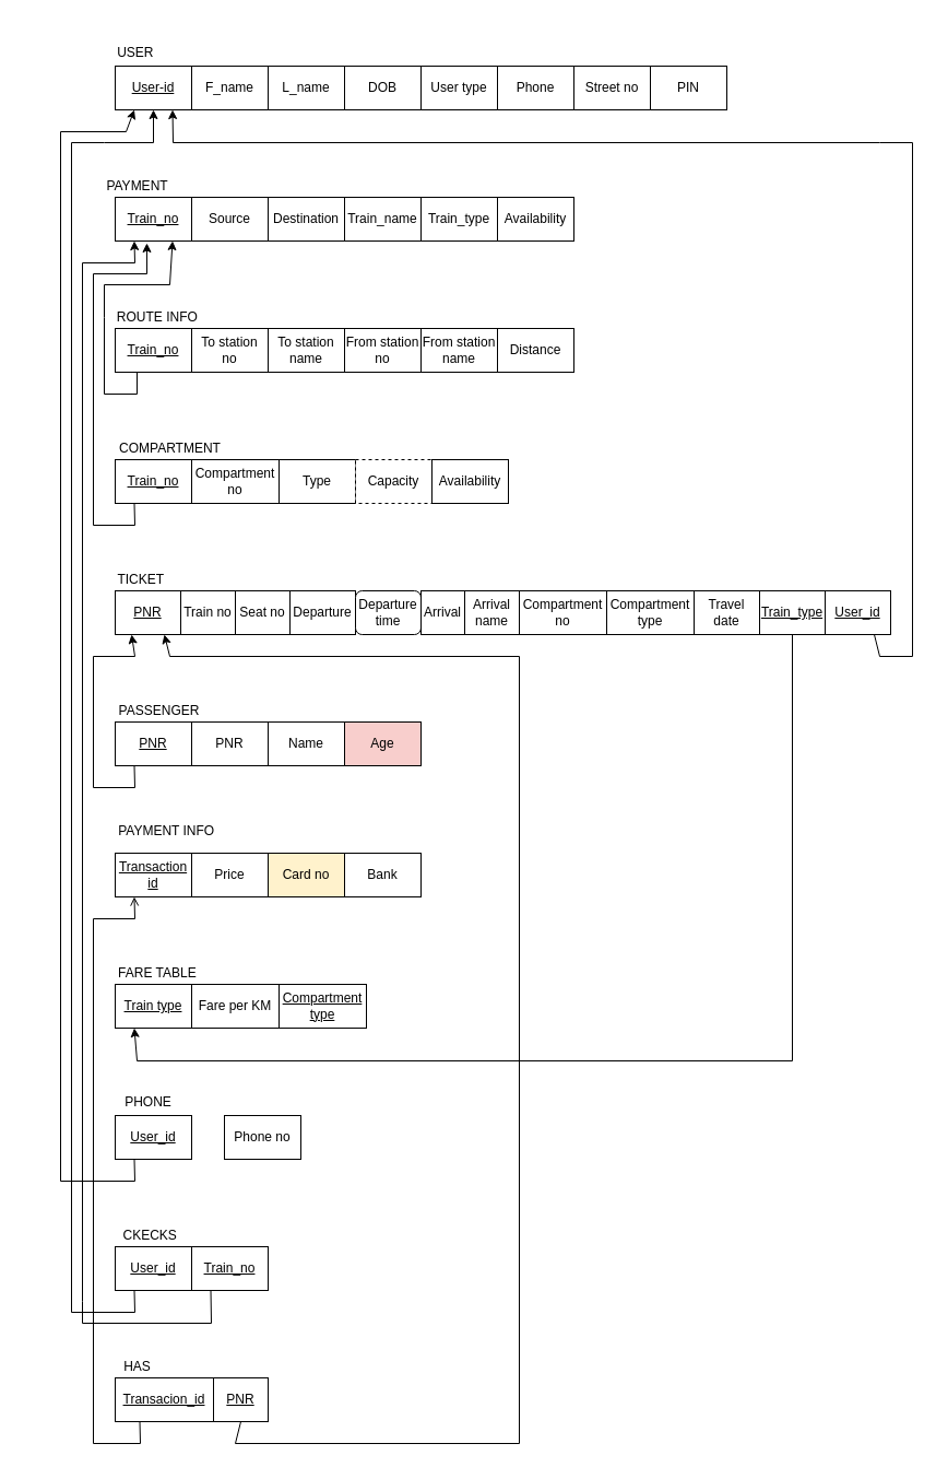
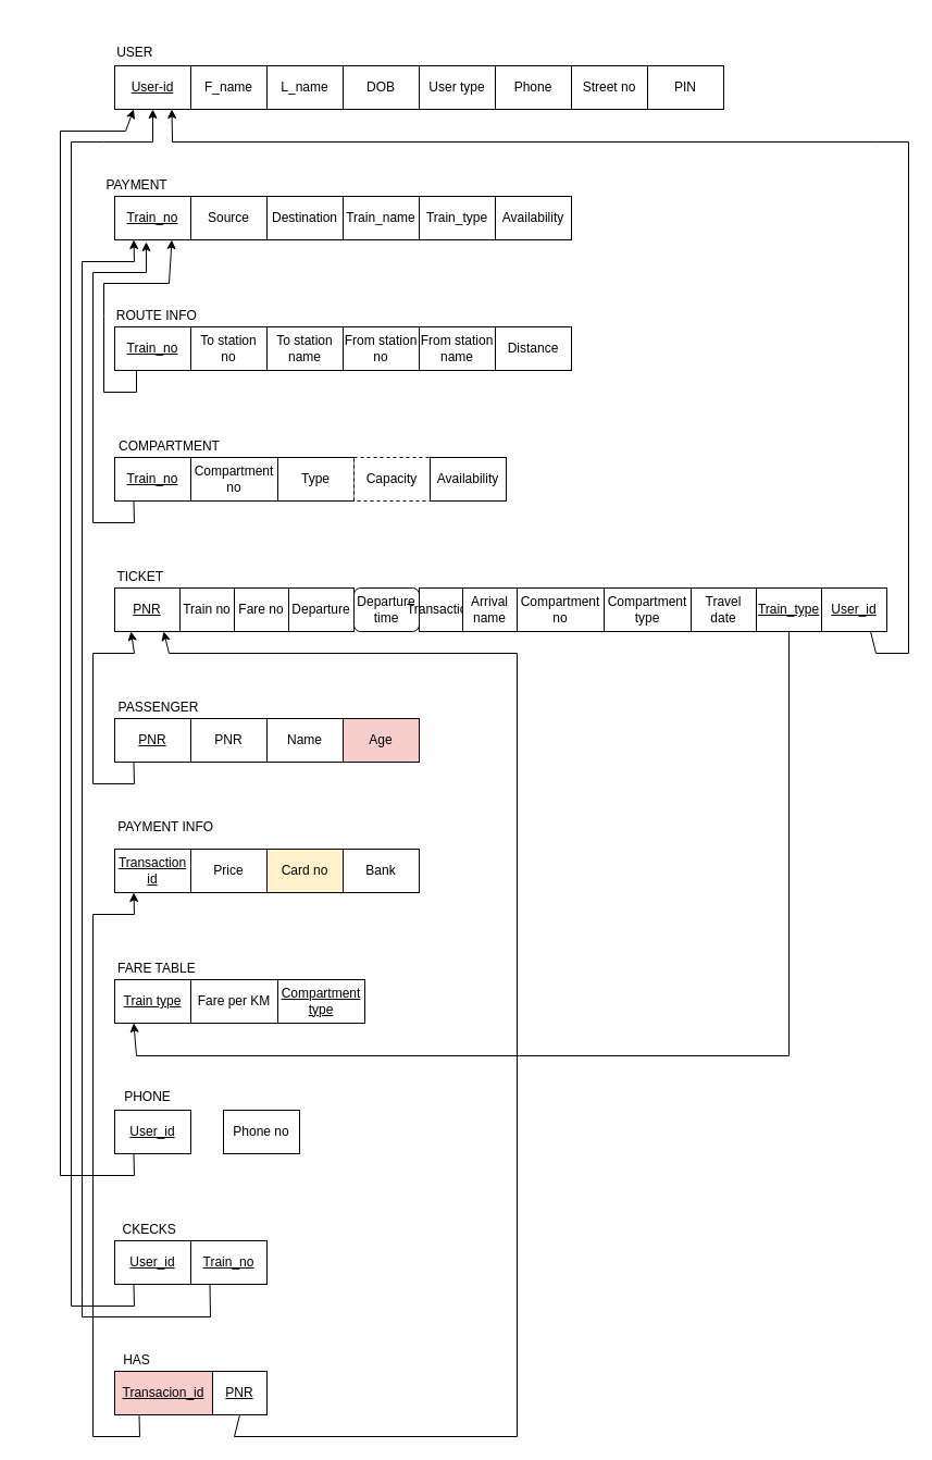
  <mxCell id="0" />
  <mxCell id="1" parent="0" />
  <mxCell id="2" value="&lt;u&gt;User-id&lt;/u&gt;" style="rounded=0;whiteSpace=wrap;html=1;" vertex="1" parent="1"><mxGeometry x="105" y="60" width="70" height="40" as="geometry" /></mxCell>
  <mxCell id="3" value="F_name" style="rounded=0;whiteSpace=wrap;html=1;" vertex="1" parent="1"><mxGeometry x="175" y="60" width="70" height="40" as="geometry" /></mxCell>
  <mxCell id="4" value="L_name" style="rounded=0;whiteSpace=wrap;html=1;" vertex="1" parent="1"><mxGeometry x="245" y="60" width="70" height="40" as="geometry" /></mxCell>
  <mxCell id="5" value="DOB" style="rounded=0;whiteSpace=wrap;html=1;" vertex="1" parent="1"><mxGeometry x="315" y="60" width="70" height="40" as="geometry" /></mxCell>
  <mxCell id="6" value="User type" style="rounded=0;whiteSpace=wrap;html=1;" vertex="1" parent="1"><mxGeometry x="385" y="60" width="70" height="40" as="geometry" /></mxCell>
  <mxCell id="7" value="Phone" style="rounded=0;whiteSpace=wrap;html=1;" vertex="1" parent="1"><mxGeometry x="455" y="60" width="70" height="40" as="geometry" /></mxCell>
  <mxCell id="8" value="Street no" style="rounded=0;whiteSpace=wrap;html=1;" vertex="1" parent="1"><mxGeometry x="525" y="60" width="70" height="40" as="geometry" /></mxCell>
  <mxCell id="9" value="PIN" style="rounded=0;whiteSpace=wrap;html=1;" vertex="1" parent="1"><mxGeometry x="595" y="60" width="70" height="40" as="geometry" /></mxCell>
  <mxCell id="10" value="&lt;div&gt;&amp;nbsp;&amp;nbsp;&amp;nbsp;&amp;nbsp; &lt;br&gt;&lt;/div&gt;&lt;div&gt;&amp;nbsp;&amp;nbsp;&amp;nbsp;&amp;nbsp; USER&lt;/div&gt;" style="text;html=1;align=center;verticalAlign=middle;resizable=0;points=[];autosize=1;strokeColor=none;fillColor=none;" vertex="1" parent="1"><mxGeometry x="80" y="20" width="70" height="40" as="geometry" /></mxCell>
  <mxCell id="11" value="&amp;nbsp;&amp;nbsp;&amp;nbsp;&amp;nbsp;&amp;nbsp; PAYMENT" style="text;html=1;align=center;verticalAlign=middle;resizable=0;points=[];autosize=1;strokeColor=none;fillColor=none;" vertex="1" parent="1"><mxGeometry x="75" y="155" width="80" height="30" as="geometry" /></mxCell>
  <mxCell id="12" value="&lt;u&gt;Train_no&lt;/u&gt;" style="rounded=0;whiteSpace=wrap;html=1;" vertex="1" parent="1"><mxGeometry x="105" y="180" width="70" height="40" as="geometry" /></mxCell>
  <mxCell id="13" value="Source" style="rounded=0;whiteSpace=wrap;html=1;" vertex="1" parent="1"><mxGeometry x="175" y="180" width="70" height="40" as="geometry" /></mxCell>
  <mxCell id="14" value="Destination" style="rounded=0;whiteSpace=wrap;html=1;" vertex="1" parent="1"><mxGeometry x="245" y="180" width="70" height="40" as="geometry" /></mxCell>
  <mxCell id="15" value="Train_name" style="rounded=0;whiteSpace=wrap;html=1;" vertex="1" parent="1"><mxGeometry x="315" y="180" width="70" height="40" as="geometry" /></mxCell>
  <mxCell id="16" value="Train_type" style="rounded=0;whiteSpace=wrap;html=1;" vertex="1" parent="1"><mxGeometry x="385" y="180" width="70" height="40" as="geometry" /></mxCell>
  <mxCell id="17" value="Availability" style="rounded=0;whiteSpace=wrap;html=1;" vertex="1" parent="1"><mxGeometry x="455" y="180" width="70" height="40" as="geometry" /></mxCell>
  <mxCell id="18" value="&amp;nbsp;&amp;nbsp;&amp;nbsp;&amp;nbsp;&amp;nbsp;&amp;nbsp;&amp;nbsp;&amp;nbsp;&amp;nbsp;&amp;nbsp; ROUTE INFO" style="text;html=1;align=center;verticalAlign=middle;resizable=0;points=[];autosize=1;strokeColor=none;fillColor=none;" vertex="1" parent="1"><mxGeometry x="60" y="275" width="130" height="30" as="geometry" /></mxCell>
  <mxCell id="19" value="To station no" style="rounded=0;whiteSpace=wrap;html=1;" vertex="1" parent="1"><mxGeometry x="175" y="300" width="70" height="40" as="geometry" /></mxCell>
  <mxCell id="20" value="To station name" style="rounded=0;whiteSpace=wrap;html=1;" vertex="1" parent="1"><mxGeometry x="245" y="300" width="70" height="40" as="geometry" /></mxCell>
  <mxCell id="21" value="From station no" style="rounded=0;whiteSpace=wrap;html=1;" vertex="1" parent="1"><mxGeometry x="315" y="300" width="70" height="40" as="geometry" /></mxCell>
  <mxCell id="22" value="From station name" style="rounded=0;whiteSpace=wrap;html=1;" vertex="1" parent="1"><mxGeometry x="385" y="300" width="70" height="40" as="geometry" /></mxCell>
  <mxCell id="23" value="Distance" style="rounded=0;whiteSpace=wrap;html=1;" vertex="1" parent="1"><mxGeometry x="455" y="300" width="70" height="40" as="geometry" /></mxCell>
  <mxCell id="24" value="&amp;nbsp;&amp;nbsp;&amp;nbsp;&amp;nbsp;&amp;nbsp;&amp;nbsp;&amp;nbsp;&amp;nbsp;&amp;nbsp;&amp;nbsp;&amp;nbsp;&amp;nbsp;&amp;nbsp;&amp;nbsp;&amp;nbsp;&amp;nbsp;&amp;nbsp; COMPARTMENT" style="text;html=1;align=center;verticalAlign=middle;resizable=0;points=[];autosize=1;strokeColor=none;fillColor=none;" vertex="1" parent="1"><mxGeometry x="40" y="395" width="170" height="30" as="geometry" /></mxCell>
  <mxCell id="25" value="Compartment no" style="rounded=0;whiteSpace=wrap;html=1;" vertex="1" parent="1"><mxGeometry x="175" y="420" width="80" height="40" as="geometry" /></mxCell>
  <mxCell id="26" value="Type" style="rounded=0;whiteSpace=wrap;html=1;" vertex="1" parent="1"><mxGeometry x="255" y="420" width="70" height="40" as="geometry" /></mxCell>
  <mxCell id="27" value="Capacity" style="rounded=0;whiteSpace=wrap;html=1;dashed=1;" vertex="1" parent="1"><mxGeometry x="325" y="420" width="70" height="40" as="geometry" /></mxCell>
  <mxCell id="28" value="Availability" style="rounded=0;whiteSpace=wrap;html=1;" vertex="1" parent="1"><mxGeometry x="395" y="420" width="70" height="40" as="geometry" /></mxCell>
  <mxCell id="29" value="&amp;nbsp; TICKET" style="text;html=1;align=center;verticalAlign=middle;resizable=0;points=[];autosize=1;strokeColor=none;fillColor=none;" vertex="1" parent="1"><mxGeometry x="90" y="515" width="70" height="30" as="geometry" /></mxCell>
  <mxCell id="30" value="Train no" style="rounded=0;whiteSpace=wrap;html=1;" vertex="1" parent="1"><mxGeometry x="165" y="540" width="50" height="40" as="geometry" /></mxCell>
- <mxCell id="31" value="Seat no" style="rounded=0;whiteSpace=wrap;html=1;" vertex="1" parent="1"><mxGeometry x="215" y="540" width="50" height="40" as="geometry" /></mxCell>
+ <mxCell id="31" value="Fare no" style="rounded=0;whiteSpace=wrap;html=1;" vertex="1" parent="1"><mxGeometry x="215" y="540" width="50" height="40" as="geometry" /></mxCell>
  <mxCell id="32" value="Departure" style="rounded=0;whiteSpace=wrap;html=1;" vertex="1" parent="1"><mxGeometry x="265" y="540" width="60" height="40" as="geometry" /></mxCell>
  <mxCell id="33" value="Departure time" style="whiteSpace=wrap;html=1;rounded=1;" vertex="1" parent="1"><mxGeometry x="325" y="540" width="60" height="40" as="geometry" /></mxCell>
- <mxCell id="34" value="Arrival" style="rounded=0;whiteSpace=wrap;html=1;" vertex="1" parent="1"><mxGeometry x="385" y="540" width="40" height="40" as="geometry" /></mxCell>
+ <mxCell id="34" value="Transaction" style="rounded=0;whiteSpace=wrap;html=1;" vertex="1" parent="1"><mxGeometry x="385" y="540" width="40" height="40" as="geometry" /></mxCell>
  <mxCell id="35" value="Arrival name" style="rounded=0;whiteSpace=wrap;html=1;" vertex="1" parent="1"><mxGeometry x="425" y="540" width="50" height="40" as="geometry" /></mxCell>
  <mxCell id="36" value="Compartment no" style="rounded=0;whiteSpace=wrap;html=1;" vertex="1" parent="1"><mxGeometry x="475" y="540" width="80" height="40" as="geometry" /></mxCell>
  <mxCell id="37" value="Compartment type" style="rounded=0;whiteSpace=wrap;html=1;" vertex="1" parent="1"><mxGeometry x="555" y="540" width="80" height="40" as="geometry" /></mxCell>
  <mxCell id="38" value="&amp;nbsp;&amp;nbsp;&amp;nbsp;&amp;nbsp;&amp;nbsp;&amp;nbsp;&amp;nbsp;&amp;nbsp;&amp;nbsp;&amp;nbsp;&amp;nbsp; PASSENGER " style="text;html=1;align=center;verticalAlign=middle;resizable=0;points=[];autosize=1;strokeColor=none;fillColor=none;" vertex="1" parent="1"><mxGeometry x="60" y="635" width="130" height="30" as="geometry" /></mxCell>
  <mxCell id="39" value="&lt;u&gt;PNR&lt;/u&gt;" style="rounded=0;whiteSpace=wrap;html=1;" vertex="1" parent="1"><mxGeometry x="105" y="660" width="70" height="40" as="geometry" /></mxCell>
  <mxCell id="40" value="PNR" style="rounded=0;whiteSpace=wrap;html=1;" vertex="1" parent="1"><mxGeometry x="175" y="660" width="70" height="40" as="geometry" /></mxCell>
  <mxCell id="41" value="Name" style="rounded=0;whiteSpace=wrap;html=1;" vertex="1" parent="1"><mxGeometry x="245" y="660" width="70" height="40" as="geometry" /></mxCell>
  <mxCell id="42" value="Age" style="rounded=0;whiteSpace=wrap;html=1;fillColor=#f8cecc;" vertex="1" parent="1"><mxGeometry x="315" y="660" width="70" height="40" as="geometry" /></mxCell>
  <mxCell id="43" value="Travel date" style="rounded=0;whiteSpace=wrap;html=1;" vertex="1" parent="1"><mxGeometry x="635" y="540" width="60" height="40" as="geometry" /></mxCell>
  <mxCell id="44" value="&lt;u&gt;PNR&lt;/u&gt;" style="rounded=0;whiteSpace=wrap;html=1;" vertex="1" parent="1"><mxGeometry x="105" y="540" width="60" height="40" as="geometry" /></mxCell>
  <mxCell id="45" value="&amp;nbsp;&amp;nbsp;&amp;nbsp;&amp;nbsp;&amp;nbsp;&amp;nbsp;&amp;nbsp;&amp;nbsp;&amp;nbsp;&amp;nbsp;&amp;nbsp;&amp;nbsp;&amp;nbsp;&amp;nbsp;&amp;nbsp; PAYMENT INFO" style="text;html=1;align=center;verticalAlign=middle;resizable=0;points=[];autosize=1;strokeColor=none;fillColor=none;" vertex="1" parent="1"><mxGeometry x="45" y="745" width="160" height="30" as="geometry" /></mxCell>
  <mxCell id="46" value="&lt;u&gt;Transaction id&lt;/u&gt;" style="rounded=0;whiteSpace=wrap;html=1;" vertex="1" parent="1"><mxGeometry x="105" y="780" width="70" height="40" as="geometry" /></mxCell>
  <mxCell id="47" value="Price" style="rounded=0;whiteSpace=wrap;html=1;" vertex="1" parent="1"><mxGeometry x="175" y="780" width="70" height="40" as="geometry" /></mxCell>
  <mxCell id="48" value="Card no" style="rounded=0;whiteSpace=wrap;html=1;fillColor=#fff2cc;" vertex="1" parent="1"><mxGeometry x="245" y="780" width="70" height="40" as="geometry" /></mxCell>
  <mxCell id="49" value="Bank" style="rounded=0;whiteSpace=wrap;html=1;" vertex="1" parent="1"><mxGeometry x="315" y="780" width="70" height="40" as="geometry" /></mxCell>
  <mxCell id="50" value="&amp;nbsp;&amp;nbsp;&amp;nbsp;&amp;nbsp;&amp;nbsp;&amp;nbsp;&amp;nbsp;&amp;nbsp;&amp;nbsp;&amp;nbsp;&amp;nbsp;&amp;nbsp;&amp;nbsp;&amp;nbsp;&amp;nbsp;&amp;nbsp;&amp;nbsp;&amp;nbsp;&amp;nbsp;&amp;nbsp;&amp;nbsp;&amp;nbsp; FARE TABLE" style="text;html=1;align=center;verticalAlign=middle;resizable=0;points=[];autosize=1;strokeColor=none;fillColor=none;" vertex="1" parent="1"><mxGeometry x="20" y="875" width="170" height="30" as="geometry" /></mxCell>
  <mxCell id="51" value="&lt;u&gt;Train type&lt;/u&gt;" style="rounded=0;whiteSpace=wrap;html=1;" vertex="1" parent="1"><mxGeometry x="105" y="900" width="70" height="40" as="geometry" /></mxCell>
  <mxCell id="52" value="Fare per KM" style="rounded=0;whiteSpace=wrap;html=1;" vertex="1" parent="1"><mxGeometry x="175" y="900" width="80" height="40" as="geometry" /></mxCell>
  <mxCell id="53" value="&lt;u&gt;Compartment type&lt;/u&gt;" style="rounded=0;whiteSpace=wrap;html=1;" vertex="1" parent="1"><mxGeometry x="255" y="900" width="80" height="40" as="geometry" /></mxCell>
  <mxCell id="54" value="&lt;br&gt;&lt;div&gt;PHONE&lt;/div&gt;" style="text;html=1;align=center;verticalAlign=middle;resizable=0;points=[];autosize=1;strokeColor=none;fillColor=none;" vertex="1" parent="1"><mxGeometry x="100" y="980" width="70" height="40" as="geometry" /></mxCell>
  <mxCell id="55" value="&lt;u&gt;User_id&lt;/u&gt;" style="rounded=0;whiteSpace=wrap;html=1;" vertex="1" parent="1"><mxGeometry x="105" y="1020" width="70" height="40" as="geometry" /></mxCell>
  <mxCell id="56" value="Phone no" style="rounded=0;whiteSpace=wrap;html=1;" vertex="1" parent="1"><mxGeometry x="205" y="1020" width="70" height="40" as="geometry" /></mxCell>
  <mxCell id="57" value="&amp;nbsp;CKECKS" style="text;html=1;align=center;verticalAlign=middle;resizable=0;points=[];autosize=1;strokeColor=none;fillColor=none;" vertex="1" parent="1"><mxGeometry x="95" y="1115" width="80" height="30" as="geometry" /></mxCell>
  <mxCell id="58" value="&lt;u&gt;User_id&lt;/u&gt;" style="rounded=0;whiteSpace=wrap;html=1;" vertex="1" parent="1"><mxGeometry x="105" y="1140" width="70" height="40" as="geometry" /></mxCell>
  <mxCell id="59" value="&lt;u&gt;Train_no&lt;/u&gt;" style="rounded=0;whiteSpace=wrap;html=1;" vertex="1" parent="1"><mxGeometry x="175" y="1140" width="70" height="40" as="geometry" /></mxCell>
  <mxCell id="60" value="" style="endArrow=classic;html=1;rounded=0;exitX=0.25;exitY=1;exitDx=0;exitDy=0;entryX=0.5;entryY=1;entryDx=0;entryDy=0;" edge="1" parent="1" source="58" target="2"><mxGeometry width="50" height="50" relative="1" as="geometry"><mxPoint x="375" y="1170" as="sourcePoint" /><mxPoint x="425" y="1120" as="targetPoint" /><Array as="points"><mxPoint x="123" y="1200" /><mxPoint y="1200" x="65" /><mxPoint y="130" x="65" /><mxPoint x="95" y="130" /><mxPoint x="140" y="130" /></Array></mxGeometry></mxCell>
  <mxCell id="61" value="" style="endArrow=classic;html=1;rounded=0;exitX=0.25;exitY=1;exitDx=0;exitDy=0;entryX=0.25;entryY=1;entryDx=0;entryDy=0;" edge="1" parent="1" source="59" target="12"><mxGeometry width="50" height="50" relative="1" as="geometry"><mxPoint x="375" y="1160" as="sourcePoint" /><mxPoint x="425" y="1110" as="targetPoint" /><Array as="points"><mxPoint x="193" y="1210" /><mxPoint x="75" y="1210" /><mxPoint x="75" y="1190" /><mxPoint x="75" y="240" /><mxPoint x="123" y="240" /></Array></mxGeometry></mxCell>
  <mxCell id="62" value="&lt;u&gt;Train_no&lt;/u&gt;" style="rounded=0;whiteSpace=wrap;html=1;" vertex="1" parent="1"><mxGeometry x="105" y="300" width="70" height="40" as="geometry" /></mxCell>
  <mxCell id="63" value="&lt;div&gt;&lt;u&gt;Train_no&lt;/u&gt;&lt;/div&gt;" style="rounded=0;whiteSpace=wrap;html=1;" vertex="1" parent="1"><mxGeometry x="105" y="420" width="70" height="40" as="geometry" /></mxCell>
  <mxCell id="64" value="" style="endArrow=classic;html=1;rounded=0;entryX=0.75;entryY=1;entryDx=0;entryDy=0;" edge="1" parent="1" target="12"><mxGeometry width="50" height="50" relative="1" as="geometry"><mxPoint x="125" y="340" as="sourcePoint" /><mxPoint x="425" y="380" as="targetPoint" /><Array as="points"><mxPoint x="125" y="360" /><mxPoint x="95" y="360" /><mxPoint x="95" y="290" /><mxPoint x="95" y="260" /><mxPoint x="155" y="260" /></Array></mxGeometry></mxCell>
  <mxCell id="65" value="" style="endArrow=classic;html=1;rounded=0;exitX=0.25;exitY=1;exitDx=0;exitDy=0;entryX=0.414;entryY=1.05;entryDx=0;entryDy=0;entryPerimeter=0;" edge="1" parent="1" source="63" target="12"><mxGeometry width="50" height="50" relative="1" as="geometry"><mxPoint x="375" y="430" as="sourcePoint" /><mxPoint x="425" y="380" as="targetPoint" /><Array as="points"><mxPoint x="123" y="480" /><mxPoint x="85" y="480" /><mxPoint x="85" y="250" /><mxPoint x="134" y="250" /></Array></mxGeometry></mxCell>
  <mxCell id="66" value="" style="endArrow=classic;html=1;rounded=0;exitX=0.25;exitY=1;exitDx=0;exitDy=0;entryX=0.25;entryY=1;entryDx=0;entryDy=0;" edge="1" parent="1" source="39" target="44"><mxGeometry width="50" height="50" relative="1" as="geometry"><mxPoint x="375" y="710" as="sourcePoint" /><mxPoint x="425" y="660" as="targetPoint" /><Array as="points"><mxPoint x="123" y="720" /><mxPoint x="85" y="720" /><mxPoint x="85" y="600" /><mxPoint x="123" y="600" /></Array></mxGeometry></mxCell>
  <mxCell id="67" value="&lt;u&gt;Train_type&lt;/u&gt;" style="rounded=0;whiteSpace=wrap;html=1;" vertex="1" parent="1"><mxGeometry x="695" y="540" width="60" height="40" as="geometry" /></mxCell>
  <mxCell id="68" value="" style="endArrow=classic;html=1;rounded=0;exitX=0.25;exitY=1;exitDx=0;exitDy=0;entryX=0.25;entryY=1;entryDx=0;entryDy=0;" edge="1" parent="1" source="55" target="2"><mxGeometry width="50" height="50" relative="1" as="geometry"><mxPoint x="375" y="910" as="sourcePoint" /><mxPoint x="425" y="860" as="targetPoint" /><Array as="points"><mxPoint x="123" y="1080" /><mxPoint x="55" y="1080" /><mxPoint x="55" y="120" /><mxPoint x="115" y="120" /></Array></mxGeometry></mxCell>
  <mxCell id="69" value="&lt;u&gt;User_id&lt;/u&gt;" style="rounded=0;whiteSpace=wrap;html=1;" vertex="1" parent="1"><mxGeometry x="755" y="540" width="60" height="40" as="geometry" /></mxCell>
  <mxCell id="70" value="" style="endArrow=classic;html=1;rounded=0;exitX=0.75;exitY=1;exitDx=0;exitDy=0;entryX=0.75;entryY=1;entryDx=0;entryDy=0;" edge="1" parent="1" source="69" target="2"><mxGeometry width="50" height="50" relative="1" as="geometry"><mxPoint x="375" y="680" as="sourcePoint" /><mxPoint x="645" y="260" as="targetPoint" /><Array as="points"><mxPoint x="805" y="600" /><mxPoint x="835" y="600" /><mxPoint x="835" y="130" /><mxPoint x="805" y="130" /><mxPoint x="158" y="130" /></Array></mxGeometry></mxCell>
  <mxCell id="71" value="HAS" style="text;html=1;align=center;verticalAlign=middle;resizable=0;points=[];autosize=1;strokeColor=none;fillColor=none;" vertex="1" parent="1"><mxGeometry x="100" y="1235" width="50" height="30" as="geometry" /></mxCell>
- <mxCell id="72" value="&lt;u&gt;Transacion_id&lt;/u&gt;" style="rounded=0;whiteSpace=wrap;html=1;" vertex="1" parent="1"><mxGeometry x="105" y="1260" width="90" height="40" as="geometry" /></mxCell>
+ <mxCell id="72" value="&lt;u&gt;Transacion_id&lt;/u&gt;" style="rounded=0;whiteSpace=wrap;html=1;fillColor=#f8cecc;" vertex="1" parent="1"><mxGeometry x="105" y="1260" width="90" height="40" as="geometry" /></mxCell>
  <mxCell id="73" value="&lt;u&gt;PNR&lt;/u&gt;" style="rounded=0;whiteSpace=wrap;html=1;" vertex="1" parent="1"><mxGeometry x="195" y="1260" width="50" height="40" as="geometry" /></mxCell>
- <mxCell id="74" value="" style="endArrow=open;html=1;rounded=0;exitX=0.25;exitY=1;exitDx=0;exitDy=0;entryX=0.25;entryY=1;entryDx=0;entryDy=0;" edge="1" parent="1" source="72" target="46"><mxGeometry width="50" height="50" relative="1" as="geometry"><mxPoint x="255" y="1170" as="sourcePoint" /><mxPoint x="305" y="1120" as="targetPoint" /><Array as="points"><mxPoint x="128" y="1320" /><mxPoint x="85" y="1320" /><mxPoint x="85" y="840" /><mxPoint x="123" y="840" /></Array></mxGeometry></mxCell>
+ <mxCell id="74" value="" style="endArrow=classic;html=1;rounded=0;exitX=0.25;exitY=1;exitDx=0;exitDy=0;entryX=0.25;entryY=1;entryDx=0;entryDy=0;" edge="1" parent="1" source="72" target="46"><mxGeometry width="50" height="50" relative="1" as="geometry"><mxPoint x="255" y="1170" as="sourcePoint" /><mxPoint x="305" y="1120" as="targetPoint" /><Array as="points"><mxPoint x="128" y="1320" /><mxPoint x="85" y="1320" /><mxPoint x="85" y="840" /><mxPoint x="123" y="840" /></Array></mxGeometry></mxCell>
  <mxCell id="75" value="" style="endArrow=classic;html=1;rounded=0;exitX=0.5;exitY=1;exitDx=0;exitDy=0;entryX=0.75;entryY=1;entryDx=0;entryDy=0;" edge="1" parent="1" source="73" target="44"><mxGeometry width="50" height="50" relative="1" as="geometry"><mxPoint x="255" y="1200" as="sourcePoint" /><mxPoint x="305" y="1150" as="targetPoint" /><Array as="points"><mxPoint x="215" y="1320" /><mxPoint x="475" y="1320" /><mxPoint x="475" y="600" /><mxPoint x="155" y="600" /></Array></mxGeometry></mxCell>
  <mxCell id="76" value="" style="endArrow=classic;html=1;rounded=0;exitX=0.5;exitY=1;exitDx=0;exitDy=0;entryX=0.25;entryY=1;entryDx=0;entryDy=0;" edge="1" parent="1" source="67" target="51"><mxGeometry width="50" height="50" relative="1" as="geometry"><mxPoint x="635" y="860" as="sourcePoint" /><mxPoint x="685" y="810" as="targetPoint" /><Array as="points"><mxPoint x="725" y="970" /><mxPoint x="125" y="970" /></Array></mxGeometry></mxCell>
